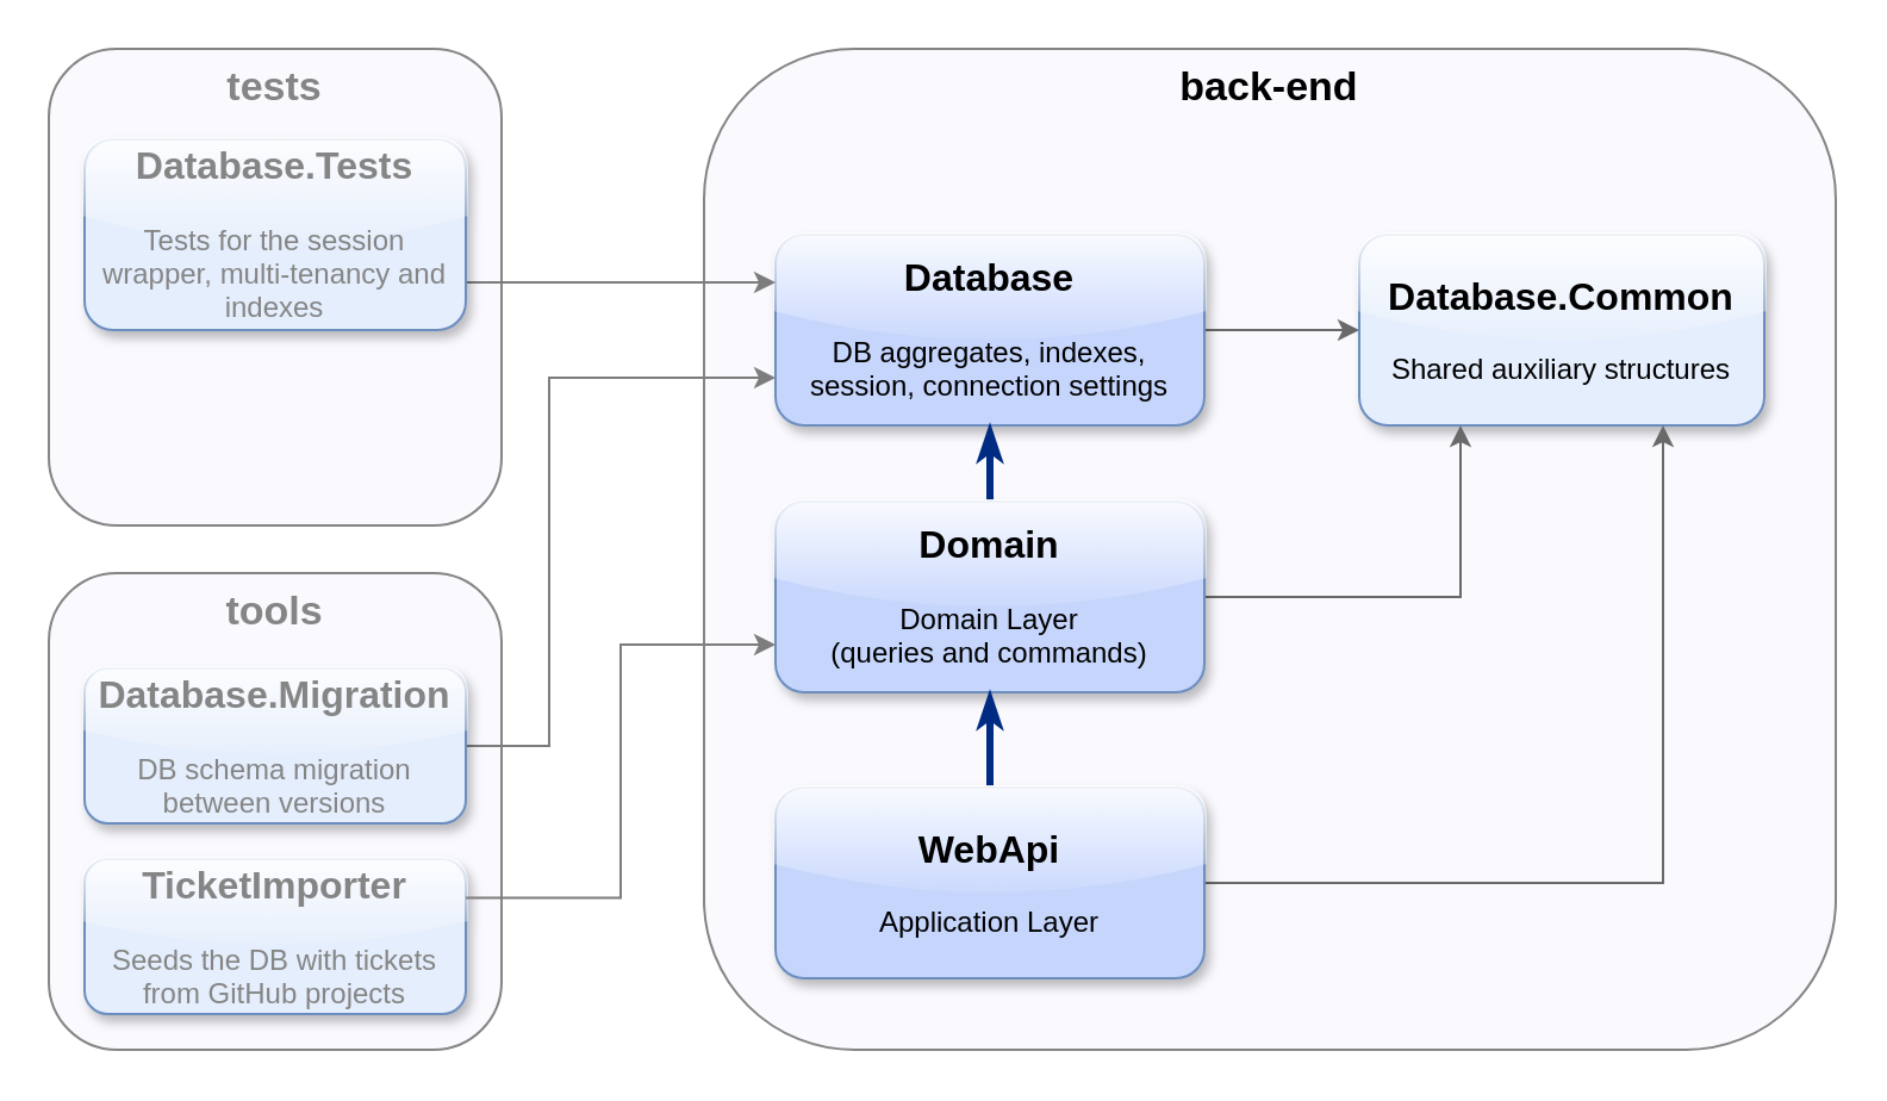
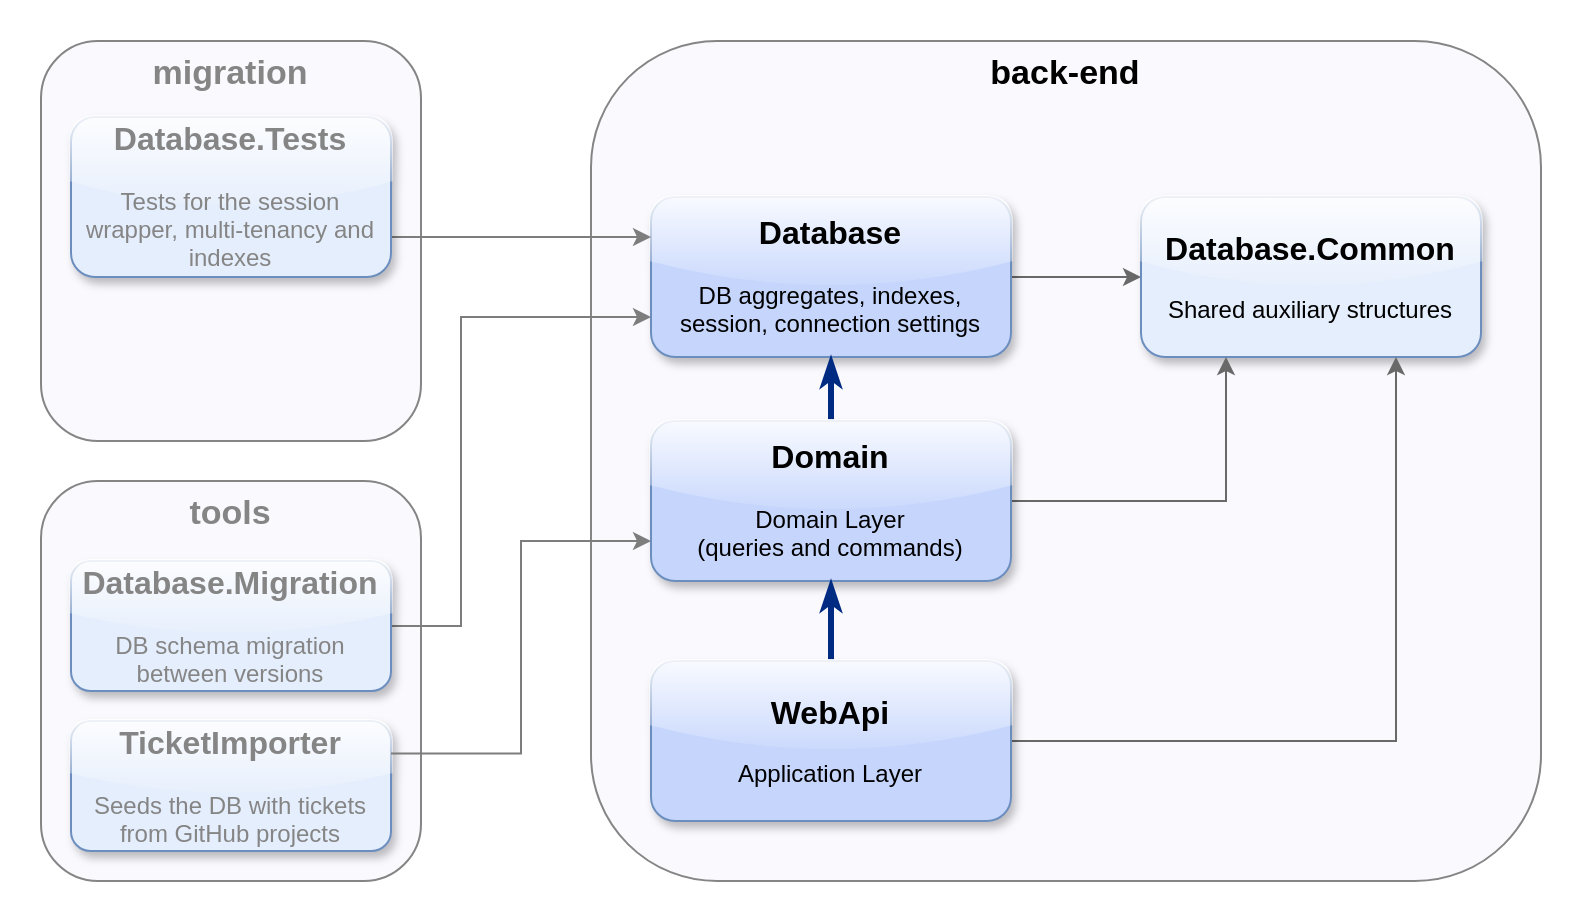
  <mxCell id="0" style=";html=1;" />
  <mxCell id="1" style=";html=1;" parent="0" />
  <mxCell id="2" value="&lt;font color=&quot;#858585&quot;&gt;tools&lt;/font&gt;" style="rounded=1;whiteSpace=wrap;html=1;shadow=0;glass=0;sketch=0;fillColor=#F9F9FE;strokeColor=#858585;verticalAlign=top;fontStyle=1;fontSize=17;" parent="1" vertex="1"><mxGeometry x="20" y="240" width="190" height="200" as="geometry" /></mxCell>
- <mxCell id="3" value="&lt;font color=&quot;#858585&quot;&gt;tests&lt;/font&gt;" style="rounded=1;whiteSpace=wrap;html=1;shadow=0;glass=0;sketch=0;fillColor=#F9F9FE;strokeColor=#858585;verticalAlign=top;fontStyle=1;fontSize=17;" parent="1" vertex="1"><mxGeometry x="20" y="20" width="190" height="200" as="geometry" /></mxCell>
+ <mxCell id="3" value="&lt;font color=&quot;#858585&quot;&gt;migration&lt;/font&gt;" style="rounded=1;whiteSpace=wrap;html=1;shadow=0;glass=0;sketch=0;fillColor=#F9F9FE;strokeColor=#858585;verticalAlign=top;fontStyle=1;fontSize=17;" parent="1" vertex="1"><mxGeometry x="20" y="20" width="190" height="200" as="geometry" /></mxCell>
  <mxCell id="4" value="back-end" style="rounded=1;whiteSpace=wrap;html=1;shadow=0;glass=0;sketch=0;fillColor=#F9F9FE;strokeColor=#858585;verticalAlign=top;fontStyle=1;fontSize=17;" parent="1" vertex="1"><mxGeometry x="295" y="20" width="475" height="420" as="geometry" /></mxCell>
  <mxCell id="5" style="edgeStyle=orthogonalEdgeStyle;rounded=0;orthogonalLoop=1;jettySize=auto;html=1;entryX=0;entryY=0.5;entryDx=0;entryDy=0;strokeColor=#696969;fontColor=#949494;" parent="1" source="6" target="7" edge="1"><mxGeometry relative="1" as="geometry"><mxPoint x="625" y="130" as="targetPoint" /></mxGeometry></mxCell>
  <mxCell id="6" value="&lt;b&gt;&lt;font style=&quot;font-size: 16px&quot;&gt;Database&lt;/font&gt;&lt;/b&gt;&lt;br&gt;&lt;br&gt;DB aggregates, indexes, session, connection settings" style="rounded=1;whiteSpace=wrap;html=1;strokeColor=#6c8ebf;glass=1;sketch=0;shadow=1;fillColor=#C5D5FC;" parent="1" vertex="1"><mxGeometry x="325" y="98" width="180" height="80" as="geometry" /></mxCell>
  <mxCell id="7" value="&lt;b&gt;&lt;font style=&quot;font-size: 16px&quot;&gt;Database.Common&lt;/font&gt;&lt;/b&gt;&lt;br&gt;&lt;br&gt;Shared auxiliary structures" style="rounded=1;whiteSpace=wrap;html=1;strokeColor=#6c8ebf;fillColor=#E5EEFC;glass=1;shadow=1;" parent="1" vertex="1"><mxGeometry x="570" y="98" width="170" height="80" as="geometry" /></mxCell>
  <mxCell id="8" style="edgeStyle=orthogonalEdgeStyle;rounded=0;orthogonalLoop=1;jettySize=auto;html=1;entryX=0.5;entryY=1;entryDx=0;entryDy=0;strokeColor=#002B82;strokeWidth=3;endArrow=classicThin;endFill=1;" parent="1" source="10" target="6" edge="1"><mxGeometry relative="1" as="geometry" /></mxCell>
  <mxCell id="9" style="edgeStyle=orthogonalEdgeStyle;rounded=0;orthogonalLoop=1;jettySize=auto;html=1;exitX=1;exitY=0.5;exitDx=0;exitDy=0;entryX=0.25;entryY=1;entryDx=0;entryDy=0;strokeColor=#696969;fontColor=#949494;" parent="1" source="10" target="7" edge="1"><mxGeometry relative="1" as="geometry" /></mxCell>
  <mxCell id="10" value="&lt;b&gt;&lt;font style=&quot;font-size: 16px&quot;&gt;Domain&lt;/font&gt;&lt;/b&gt;&lt;br&gt;&lt;br&gt;Domain Layer&lt;br&gt;(queries and commands)" style="rounded=1;whiteSpace=wrap;html=1;strokeColor=#6c8ebf;glass=1;sketch=0;shadow=1;fillColor=#C5D5FC;" parent="1" vertex="1"><mxGeometry x="325" y="210" width="180" height="80" as="geometry" /></mxCell>
  <mxCell id="11" style="edgeStyle=orthogonalEdgeStyle;rounded=0;orthogonalLoop=1;jettySize=auto;html=1;entryX=0.5;entryY=1;entryDx=0;entryDy=0;strokeColor=#002B82;strokeWidth=3;endArrow=classicThin;endFill=1;" parent="1" source="13" target="10" edge="1"><mxGeometry relative="1" as="geometry" /></mxCell>
  <mxCell id="12" style="edgeStyle=orthogonalEdgeStyle;rounded=0;orthogonalLoop=1;jettySize=auto;html=1;entryX=0.75;entryY=1;entryDx=0;entryDy=0;strokeColor=#696969;fontColor=#949494;" parent="1" source="13" target="7" edge="1"><mxGeometry relative="1" as="geometry" /></mxCell>
  <mxCell id="13" value="&lt;b&gt;&lt;font style=&quot;font-size: 16px&quot;&gt;WebApi&lt;/font&gt;&lt;/b&gt;&lt;br&gt;&lt;br&gt;Application Layer" style="rounded=1;whiteSpace=wrap;html=1;strokeColor=#6c8ebf;glass=1;sketch=0;shadow=1;fillColor=#C5D5FC;" parent="1" vertex="1"><mxGeometry x="325" y="330" width="180" height="80" as="geometry" /></mxCell>
  <mxCell id="14" value="&lt;font color=&quot;#858585&quot;&gt;&lt;b&gt;&lt;font style=&quot;font-size: 16px&quot;&gt;TicketImporter&lt;/font&gt;&lt;/b&gt;&lt;br&gt;&lt;br&gt;Seeds the DB with tickets from GitHub projects&lt;/font&gt;" style="rounded=1;whiteSpace=wrap;html=1;strokeColor=#6c8ebf;fillColor=#E5EEFC;glass=1;shadow=1;" parent="1" vertex="1"><mxGeometry x="35" y="360" width="160" height="65" as="geometry" /></mxCell>
  <mxCell id="15" style="edgeStyle=orthogonalEdgeStyle;rounded=0;orthogonalLoop=1;jettySize=auto;html=1;entryX=0;entryY=0.75;entryDx=0;entryDy=0;exitX=1;exitY=0.25;exitDx=0;exitDy=0;fontColor=#949494;strokeColor=#7D7D7D;" parent="1" source="14" target="10" edge="1"><mxGeometry relative="1" as="geometry"><mxPoint x="245" y="210" as="sourcePoint" /><mxPoint x="335" y="240" as="targetPoint" /><Array as="points"><mxPoint x="260" y="376" /><mxPoint x="260" y="270" /></Array></mxGeometry></mxCell>
  <mxCell id="16" style="edgeStyle=orthogonalEdgeStyle;rounded=0;orthogonalLoop=1;jettySize=auto;html=1;entryX=0;entryY=0.25;entryDx=0;entryDy=0;exitX=1;exitY=0.75;exitDx=0;exitDy=0;strokeColor=#7D7D7D;" edge="1" parent="1" source="17" target="6"><mxGeometry relative="1" as="geometry" /></mxCell>
  <mxCell id="17" value="&lt;font color=&quot;#858585&quot;&gt;&lt;b&gt;&lt;font style=&quot;font-size: 16px&quot;&gt;Database.Tests&lt;/font&gt;&lt;/b&gt;&lt;br&gt;&lt;br&gt;Tests for the session wrapper, multi-tenancy and indexes&lt;/font&gt;" style="rounded=1;whiteSpace=wrap;html=1;strokeColor=#6c8ebf;fillColor=#E5EEFC;glass=1;shadow=1;" vertex="1" parent="1"><mxGeometry x="35" y="58" width="160" height="80" as="geometry" /></mxCell>
  <mxCell id="18" style="edgeStyle=orthogonalEdgeStyle;rounded=0;orthogonalLoop=1;jettySize=auto;html=1;entryX=0;entryY=0.75;entryDx=0;entryDy=0;strokeColor=#7D7D7D;" edge="1" parent="1" source="19" target="6"><mxGeometry relative="1" as="geometry"><Array as="points"><mxPoint x="230" y="313" /><mxPoint x="230" y="158" /></Array></mxGeometry></mxCell>
  <mxCell id="19" value="&lt;font color=&quot;#858585&quot;&gt;&lt;span style=&quot;font-size: 16px&quot;&gt;&lt;b&gt;Database.Migration&lt;/b&gt;&lt;/span&gt;&lt;br&gt;&lt;br&gt;DB schema migration between versions&lt;br&gt;&lt;/font&gt;" style="rounded=1;whiteSpace=wrap;html=1;strokeColor=#6c8ebf;fillColor=#E5EEFC;glass=1;shadow=1;" vertex="1" parent="1"><mxGeometry x="35" y="280" width="160" height="65" as="geometry" /></mxCell>
